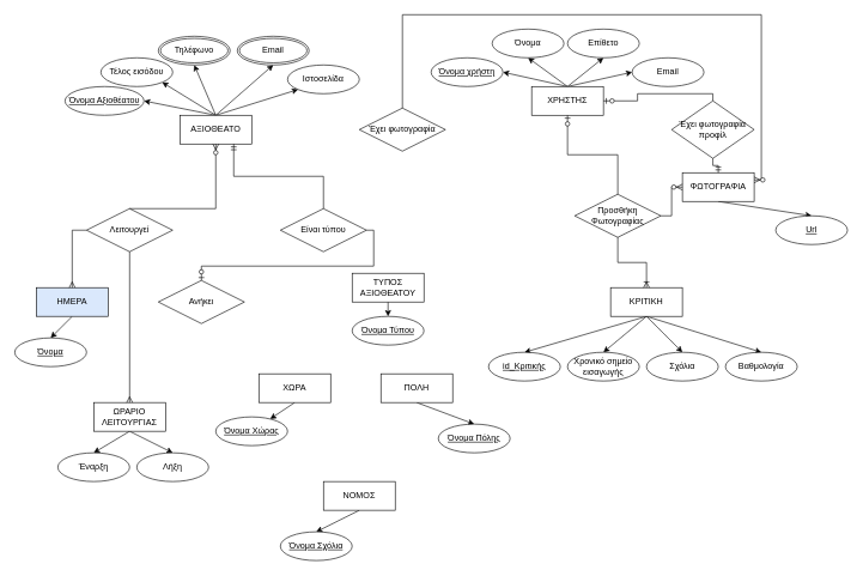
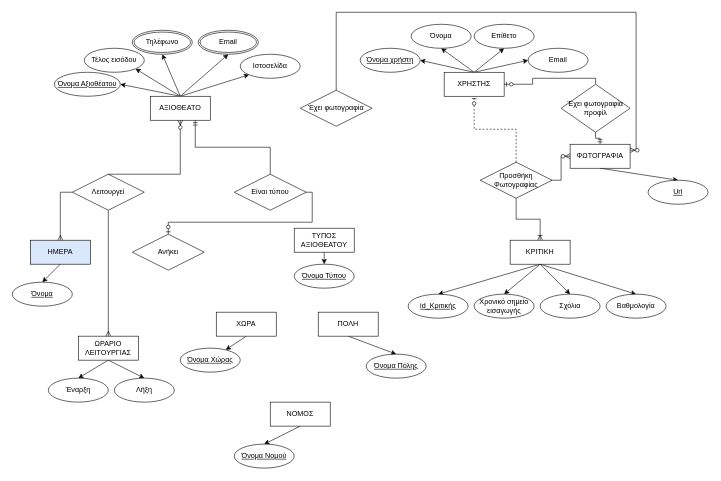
  <mxCell id="0" />
  <mxCell id="1" parent="0" />
  <mxCell id="2" style="rounded=0;orthogonalLoop=1;jettySize=auto;html=1;exitX=0.5;exitY=1;exitDx=0;exitDy=0;entryX=0.5;entryY=0;entryDx=0;entryDy=0;" edge="1" parent="1" source="3" target="33"><mxGeometry relative="1" as="geometry" /></mxCell>
  <mxCell id="3" value="ΗΜΕΡΑ" style="whiteSpace=wrap;html=1;align=center;fillColor=#dae8fc;" vertex="1" parent="1"><mxGeometry x="50" y="400" width="100" height="40" as="geometry" /></mxCell>
  <mxCell id="4" style="rounded=0;orthogonalLoop=1;jettySize=auto;html=1;exitX=0.5;exitY=1;exitDx=0;exitDy=0;entryX=0.5;entryY=0;entryDx=0;entryDy=0;" edge="1" parent="1" source="6" target="34"><mxGeometry relative="1" as="geometry" /></mxCell>
  <mxCell id="5" style="rounded=0;orthogonalLoop=1;jettySize=auto;html=1;exitX=0.5;exitY=1;exitDx=0;exitDy=0;entryX=0.5;entryY=0;entryDx=0;entryDy=0;" edge="1" parent="1" source="6" target="35"><mxGeometry relative="1" as="geometry" /></mxCell>
  <mxCell id="6" value="ΩΡΑΡΙΟ ΛΕΙΤΟΥΡΓΙΑΣ" style="whiteSpace=wrap;html=1;align=center;" vertex="1" parent="1"><mxGeometry x="130" y="560" width="100" height="40" as="geometry" /></mxCell>
  <mxCell id="7" value="" style="rounded=0;orthogonalLoop=1;jettySize=auto;html=1;entryX=0.5;entryY=0;entryDx=0;entryDy=0;" edge="1" parent="1" source="8" target="36"><mxGeometry relative="1" as="geometry" /></mxCell>
  <mxCell id="8" value="ΤΥΠΟΣ ΑΞΙΟΘΕΑΤΟΥ" style="whiteSpace=wrap;html=1;align=center;" vertex="1" parent="1"><mxGeometry x="490" y="380" width="100" height="40" as="geometry" /></mxCell>
  <mxCell id="9" style="rounded=0;orthogonalLoop=1;jettySize=auto;html=1;exitX=0.5;exitY=1;exitDx=0;exitDy=0;entryX=0.5;entryY=0;entryDx=0;entryDy=0;" edge="1" parent="1" source="10" target="40"><mxGeometry relative="1" as="geometry" /></mxCell>
  <mxCell id="10" value="ΝΟΜΟΣ" style="whiteSpace=wrap;html=1;align=center;" vertex="1" parent="1"><mxGeometry x="450" y="670" width="100" height="40" as="geometry" /></mxCell>
  <mxCell id="11" style="rounded=0;orthogonalLoop=1;jettySize=auto;html=1;exitX=0.5;exitY=1;exitDx=0;exitDy=0;" edge="1" parent="1" source="12" target="39"><mxGeometry relative="1" as="geometry" /></mxCell>
  <mxCell id="12" value="ΧΩΡΑ" style="whiteSpace=wrap;html=1;align=center;" vertex="1" parent="1"><mxGeometry x="360" y="520" width="100" height="40" as="geometry" /></mxCell>
  <mxCell id="13" style="rounded=0;orthogonalLoop=1;jettySize=auto;html=1;exitX=0.5;exitY=1;exitDx=0;exitDy=0;entryX=0.5;entryY=0;entryDx=0;entryDy=0;" edge="1" parent="1" source="14" target="38"><mxGeometry relative="1" as="geometry" /></mxCell>
  <mxCell id="14" value="ΠΟΛΗ" style="whiteSpace=wrap;html=1;align=center;" vertex="1" parent="1"><mxGeometry x="530" y="520" width="100" height="40" as="geometry" /></mxCell>
  <mxCell id="15" style="rounded=0;orthogonalLoop=1;jettySize=auto;html=1;exitX=0.5;exitY=1;exitDx=0;exitDy=0;entryX=0.5;entryY=0;entryDx=0;entryDy=0;" edge="1" parent="1" source="19" target="37"><mxGeometry relative="1" as="geometry" /></mxCell>
  <mxCell id="16" style="rounded=0;orthogonalLoop=1;jettySize=auto;html=1;exitX=0.5;exitY=1;exitDx=0;exitDy=0;entryX=0.5;entryY=0;entryDx=0;entryDy=0;" edge="1" parent="1" source="19" target="41"><mxGeometry relative="1" as="geometry"><mxPoint x="845" y="490" as="targetPoint" /></mxGeometry></mxCell>
  <mxCell id="17" style="rounded=0;orthogonalLoop=1;jettySize=auto;html=1;exitX=0.5;exitY=1;exitDx=0;exitDy=0;entryX=0.5;entryY=0;entryDx=0;entryDy=0;" edge="1" parent="1" source="19" target="42"><mxGeometry relative="1" as="geometry" /></mxCell>
  <mxCell id="18" style="rounded=0;orthogonalLoop=1;jettySize=auto;html=1;exitX=0.5;exitY=1;exitDx=0;exitDy=0;entryX=0.5;entryY=0;entryDx=0;entryDy=0;" edge="1" parent="1" source="19" target="43"><mxGeometry relative="1" as="geometry" /></mxCell>
  <mxCell id="19" value="ΚΡΙΤΙΚΗ" style="whiteSpace=wrap;html=1;align=center;" vertex="1" parent="1"><mxGeometry x="850" y="400" width="100" height="40" as="geometry" /></mxCell>
  <mxCell id="20" style="rounded=0;orthogonalLoop=1;jettySize=auto;html=1;exitX=0.5;exitY=0;exitDx=0;exitDy=0;entryX=1;entryY=0.5;entryDx=0;entryDy=0;" edge="1" parent="1" source="24" target="44"><mxGeometry relative="1" as="geometry" /></mxCell>
  <mxCell id="21" style="rounded=0;orthogonalLoop=1;jettySize=auto;html=1;exitX=0.5;exitY=0;exitDx=0;exitDy=0;entryX=0.5;entryY=1;entryDx=0;entryDy=0;" edge="1" parent="1" source="24" target="46"><mxGeometry relative="1" as="geometry" /></mxCell>
  <mxCell id="22" style="rounded=0;orthogonalLoop=1;jettySize=auto;html=1;exitX=0.5;exitY=0;exitDx=0;exitDy=0;entryX=0.5;entryY=1;entryDx=0;entryDy=0;" edge="1" parent="1" source="24" target="45"><mxGeometry relative="1" as="geometry" /></mxCell>
  <mxCell id="23" style="rounded=0;orthogonalLoop=1;jettySize=auto;html=1;exitX=0.5;exitY=0;exitDx=0;exitDy=0;entryX=0;entryY=0.5;entryDx=0;entryDy=0;" edge="1" parent="1" source="24" target="47"><mxGeometry relative="1" as="geometry" /></mxCell>
  <mxCell id="24" value="ΧΡΗΣΤΗΣ" style="whiteSpace=wrap;html=1;align=center;" vertex="1" parent="1"><mxGeometry x="740" y="120" width="100" height="40" as="geometry" /></mxCell>
  <mxCell id="25" style="rounded=0;orthogonalLoop=1;jettySize=auto;html=1;exitX=0.5;exitY=1;exitDx=0;exitDy=0;entryX=0.5;entryY=0;entryDx=0;entryDy=0;" edge="1" parent="1" source="26" target="48"><mxGeometry relative="1" as="geometry" /></mxCell>
  <mxCell id="26" value="ΦΩΤΟΓΡΑΦΙΑ" style="whiteSpace=wrap;html=1;align=center;" vertex="1" parent="1"><mxGeometry x="950" y="240" width="100" height="40" as="geometry" /></mxCell>
  <mxCell id="27" style="rounded=0;orthogonalLoop=1;jettySize=auto;html=1;exitX=0.5;exitY=0;exitDx=0;exitDy=0;entryX=1;entryY=0.5;entryDx=0;entryDy=0;" edge="1" parent="1" source="32" target="50"><mxGeometry relative="1" as="geometry" /></mxCell>
  <mxCell id="28" style="rounded=0;orthogonalLoop=1;jettySize=auto;html=1;exitX=0.5;exitY=0;exitDx=0;exitDy=0;entryX=1;entryY=1;entryDx=0;entryDy=0;" edge="1" parent="1" source="32" target="51"><mxGeometry relative="1" as="geometry" /></mxCell>
  <mxCell id="29" style="rounded=0;orthogonalLoop=1;jettySize=auto;html=1;exitX=0.5;exitY=0;exitDx=0;exitDy=0;entryX=0.5;entryY=1;entryDx=0;entryDy=0;" edge="1" parent="1" source="32" target="52"><mxGeometry relative="1" as="geometry" /></mxCell>
  <mxCell id="30" style="rounded=0;orthogonalLoop=1;jettySize=auto;html=1;exitX=0.5;exitY=0;exitDx=0;exitDy=0;entryX=0.5;entryY=1;entryDx=0;entryDy=0;" edge="1" parent="1" source="32" target="53"><mxGeometry relative="1" as="geometry" /></mxCell>
  <mxCell id="31" style="rounded=0;orthogonalLoop=1;jettySize=auto;html=1;exitX=0.5;exitY=0;exitDx=0;exitDy=0;entryX=0;entryY=1;entryDx=0;entryDy=0;" edge="1" parent="1" source="32" target="54"><mxGeometry relative="1" as="geometry" /></mxCell>
  <mxCell id="32" value="ΑΞΙΟΘΕΑΤΟ" style="whiteSpace=wrap;html=1;align=center;" vertex="1" parent="1"><mxGeometry x="250" width="100" height="40" as="geometry" y="160" /></mxCell>
  <mxCell id="33" value="Όνομα" style="ellipse;whiteSpace=wrap;html=1;align=center;fontStyle=4;" vertex="1" parent="1"><mxGeometry x="20" y="470" width="100" height="40" as="geometry" /></mxCell>
  <mxCell id="34" value="Έναρξη" style="ellipse;whiteSpace=wrap;html=1;align=center;" vertex="1" parent="1"><mxGeometry x="80" y="630" width="100" height="40" as="geometry" /></mxCell>
  <mxCell id="35" value="Λήξη" style="ellipse;whiteSpace=wrap;html=1;align=center;" vertex="1" parent="1"><mxGeometry x="190" y="630" width="100" height="40" as="geometry" /></mxCell>
  <mxCell id="36" value="Όνομα Τύπου" style="ellipse;whiteSpace=wrap;html=1;align=center;fontStyle=4;" vertex="1" parent="1"><mxGeometry x="490" y="440" width="100" height="40" as="geometry" /></mxCell>
  <mxCell id="37" value="id_Κριτικής" style="ellipse;whiteSpace=wrap;html=1;align=center;fontStyle=4;" vertex="1" parent="1"><mxGeometry x="680" y="490" width="100" height="40" as="geometry" /></mxCell>
  <mxCell id="38" value="Όνομα Πόλης" style="ellipse;whiteSpace=wrap;html=1;align=center;fontStyle=4;" vertex="1" parent="1"><mxGeometry x="610" y="590" width="100" height="40" as="geometry" /></mxCell>
  <mxCell id="39" value="Όνομα Χώρας" style="ellipse;whiteSpace=wrap;html=1;align=center;fontStyle=4;" vertex="1" parent="1"><mxGeometry x="300" y="580" width="100" height="40" as="geometry" /></mxCell>
- <mxCell id="40" value="Όνομα Σχόλια" style="ellipse;whiteSpace=wrap;html=1;align=center;fontStyle=4;" vertex="1" parent="1"><mxGeometry x="390" y="740" width="100" height="40" as="geometry" /></mxCell>
+ <mxCell id="40" value="Όνομα Νομού" style="ellipse;whiteSpace=wrap;html=1;align=center;fontStyle=4;" vertex="1" parent="1"><mxGeometry x="390" y="740" width="100" height="40" as="geometry" /></mxCell>
  <mxCell id="41" value="Χρονικό σημείο εισαγωγής" style="ellipse;whiteSpace=wrap;html=1;align=center;" vertex="1" parent="1"><mxGeometry x="790" y="490" width="100" height="40" as="geometry" /></mxCell>
  <mxCell id="42" value="Σχόλια" style="ellipse;whiteSpace=wrap;html=1;align=center;" vertex="1" parent="1"><mxGeometry x="900" y="490" width="100" height="40" as="geometry" /></mxCell>
  <mxCell id="43" value="Βαθμολογία" style="ellipse;whiteSpace=wrap;html=1;align=center;" vertex="1" parent="1"><mxGeometry x="1010" y="490" width="100" height="40" as="geometry" /></mxCell>
  <mxCell id="44" value="Όνομα χρήστη" style="ellipse;whiteSpace=wrap;html=1;align=center;fontStyle=4;" vertex="1" parent="1"><mxGeometry x="600" y="80" width="100" height="40" as="geometry" /></mxCell>
  <mxCell id="45" value="Επίθετο" style="ellipse;whiteSpace=wrap;html=1;align=center;" vertex="1" parent="1"><mxGeometry x="790" y="40" width="100" height="40" as="geometry" /></mxCell>
  <mxCell id="46" value="Όνομα" style="ellipse;whiteSpace=wrap;html=1;align=center;" vertex="1" parent="1"><mxGeometry x="685" y="40" width="100" height="40" as="geometry" /></mxCell>
  <mxCell id="47" value="Email" style="ellipse;whiteSpace=wrap;html=1;align=center;" vertex="1" parent="1"><mxGeometry x="880" y="80" width="100" height="40" as="geometry" /></mxCell>
  <mxCell id="48" value="Url" style="ellipse;whiteSpace=wrap;html=1;align=center;fontStyle=4;" vertex="1" parent="1"><mxGeometry x="1080" y="300" width="100" height="40" as="geometry" /></mxCell>
  <mxCell id="49" value="Έχει φωτογραφία προφίλ" style="shape=rhombus;perimeter=rhombusPerimeter;whiteSpace=wrap;html=1;align=center;" vertex="1" parent="1"><mxGeometry x="935" y="140" width="115" height="80" as="geometry" /></mxCell>
  <mxCell id="50" value="Όνομα Αξιοθέατου" style="ellipse;whiteSpace=wrap;html=1;align=center;fontStyle=4;" vertex="1" parent="1"><mxGeometry x="90" y="120" width="110" height="40" as="geometry" /></mxCell>
  <mxCell id="51" value="Τέλος εισόδου" style="ellipse;whiteSpace=wrap;html=1;align=center;" vertex="1" parent="1"><mxGeometry x="140" y="80" width="100" height="40" as="geometry" /></mxCell>
  <mxCell id="52" value="Τηλέφωνο" style="ellipse;shape=doubleEllipse;margin=3;whiteSpace=wrap;html=1;align=center;" vertex="1" parent="1"><mxGeometry x="220" y="50" width="100" height="40" as="geometry" /></mxCell>
  <mxCell id="53" value="Email" style="ellipse;shape=doubleEllipse;margin=3;whiteSpace=wrap;html=1;align=center;" vertex="1" parent="1"><mxGeometry x="330" y="50" width="100" height="40" as="geometry" /></mxCell>
  <mxCell id="54" value="Ιστοσελίδα" style="ellipse;whiteSpace=wrap;html=1;align=center;" vertex="1" parent="1"><mxGeometry x="400" y="90" width="100" height="40" as="geometry" /></mxCell>
  <mxCell id="55" value="Λειτουργεί" style="shape=rhombus;perimeter=rhombusPerimeter;whiteSpace=wrap;html=1;align=center;" vertex="1" parent="1"><mxGeometry x="120" y="290" width="120" height="60" as="geometry" /></mxCell>
  <mxCell id="56" value="Είναι τύπου" style="shape=rhombus;perimeter=rhombusPerimeter;whiteSpace=wrap;html=1;align=center;" vertex="1" parent="1"><mxGeometry x="390" y="290" width="120" height="60" as="geometry" /></mxCell>
  <mxCell id="57" value="Προσθήκη Φωτογραφίας" style="shape=rhombus;perimeter=rhombusPerimeter;whiteSpace=wrap;html=1;align=center;" vertex="1" parent="1"><mxGeometry x="800" y="270" width="120" height="60" as="geometry" /></mxCell>
  <mxCell id="58" value="Έχει φωτογραφία" style="shape=rhombus;perimeter=rhombusPerimeter;whiteSpace=wrap;html=1;align=center;" vertex="1" parent="1"><mxGeometry x="500" y="150" width="120" height="60" as="geometry" /></mxCell>
  <mxCell id="59" value="Ανήκει" style="shape=rhombus;perimeter=rhombusPerimeter;whiteSpace=wrap;html=1;align=center;" vertex="1" parent="1"><mxGeometry x="220" y="390" width="120" height="60" as="geometry" /></mxCell>
  <mxCell id="60" value="" style="fontSize=12;html=1;endArrow=ERzeroToMany;endFill=1;rounded=0;entryX=0.5;entryY=1;entryDx=0;entryDy=0;exitX=0.5;exitY=0;exitDx=0;exitDy=0;" edge="1" parent="1" source="55" target="32"><mxGeometry width="100" height="100" relative="1" as="geometry"><mxPoint x="240" y="360" as="sourcePoint" /><mxPoint x="340" y="260" as="targetPoint" /><Array as="points"><mxPoint x="300" y="290" /></Array></mxGeometry></mxCell>
  <mxCell id="61" value="" style="fontSize=12;html=1;endArrow=ERmany;rounded=0;entryX=0.5;entryY=0;entryDx=0;entryDy=0;exitX=0;exitY=0.5;exitDx=0;exitDy=0;edgeStyle=orthogonalEdgeStyle;" edge="1" parent="1" source="55" target="3"><mxGeometry width="100" height="100" relative="1" as="geometry"><mxPoint x="660" y="460" as="sourcePoint" /><mxPoint x="760" y="360" as="targetPoint" /></mxGeometry></mxCell>
  <mxCell id="62" value="" style="fontSize=12;html=1;endArrow=ERmany;rounded=0;entryX=0.5;entryY=0;entryDx=0;entryDy=0;exitX=0.5;exitY=1;exitDx=0;exitDy=0;" edge="1" parent="1" source="55" target="6"><mxGeometry width="100" height="100" relative="1" as="geometry"><mxPoint x="130" y="330" as="sourcePoint" /><mxPoint x="110" y="410" as="targetPoint" /></mxGeometry></mxCell>
  <mxCell id="63" value="" style="edgeStyle=orthogonalEdgeStyle;fontSize=12;html=1;endArrow=ERzeroToMany;endFill=1;rounded=0;entryX=0;entryY=0.5;entryDx=0;entryDy=0;exitX=1;exitY=0.5;exitDx=0;exitDy=0;" edge="1" parent="1" source="57" target="26"><mxGeometry width="100" height="100" relative="1" as="geometry"><mxPoint x="690" y="310" as="sourcePoint" /><mxPoint x="910" y="410" as="targetPoint" /></mxGeometry></mxCell>
  <mxCell id="64" value="" style="edgeStyle=orthogonalEdgeStyle;fontSize=12;html=1;endArrow=ERoneToMany;rounded=0;entryX=0.5;entryY=0;entryDx=0;entryDy=0;exitX=0.5;exitY=1;exitDx=0;exitDy=0;" edge="1" parent="1" source="57" target="19"><mxGeometry width="100" height="100" relative="1" as="geometry"><mxPoint x="680" y="300" as="sourcePoint" /><mxPoint x="780" y="200" as="targetPoint" /></mxGeometry></mxCell>
- <mxCell id="65" value="" style="edgeStyle=orthogonalEdgeStyle;fontSize=12;html=1;endArrow=ERzeroToOne;endFill=1;rounded=0;entryX=0.5;entryY=1;entryDx=0;entryDy=0;exitX=0.5;exitY=0;exitDx=0;exitDy=0;" edge="1" parent="1" source="57" target="24"><mxGeometry width="100" height="100" relative="1" as="geometry"><mxPoint x="680" y="300" as="sourcePoint" /><mxPoint x="780" y="200" as="targetPoint" /></mxGeometry></mxCell>
+ <mxCell id="65" value="" style="edgeStyle=orthogonalEdgeStyle;fontSize=12;html=1;endArrow=ERzeroToOne;endFill=1;rounded=0;entryX=0.5;entryY=1;entryDx=0;entryDy=0;exitX=0.5;exitY=0;exitDx=0;exitDy=0;dashed=1;" edge="1" parent="1" source="57" target="24"><mxGeometry width="100" height="100" relative="1" as="geometry"><mxPoint x="680" y="300" as="sourcePoint" /><mxPoint x="780" y="200" as="targetPoint" /></mxGeometry></mxCell>
  <mxCell id="66" value="" style="edgeStyle=orthogonalEdgeStyle;fontSize=12;html=1;endArrow=ERzeroToOne;endFill=1;rounded=0;entryX=1;entryY=0.5;entryDx=0;entryDy=0;exitX=0.5;exitY=0;exitDx=0;exitDy=0;" edge="1" parent="1" source="49" target="24"><mxGeometry width="100" height="100" relative="1" as="geometry"><mxPoint x="870" y="280" as="sourcePoint" /><mxPoint x="800" y="170" as="targetPoint" /></mxGeometry></mxCell>
  <mxCell id="67" value="" style="edgeStyle=orthogonalEdgeStyle;fontSize=12;html=1;endArrow=ERmandOne;rounded=0;entryX=0.5;entryY=0;entryDx=0;entryDy=0;exitX=0.5;exitY=1;exitDx=0;exitDy=0;" edge="1" parent="1" source="49" target="26"><mxGeometry width="100" height="100" relative="1" as="geometry"><mxPoint x="680" y="300" as="sourcePoint" /><mxPoint x="780" y="200" as="targetPoint" /></mxGeometry></mxCell>
  <mxCell id="68" value="" style="edgeStyle=orthogonalEdgeStyle;fontSize=12;html=1;endArrow=ERzeroToMany;endFill=1;rounded=0;entryX=1;entryY=0.25;entryDx=0;entryDy=0;exitX=0.5;exitY=0;exitDx=0;exitDy=0;" edge="1" parent="1" source="58" target="26"><mxGeometry width="100" height="100" relative="1" as="geometry"><mxPoint x="680" y="300" as="sourcePoint" /><mxPoint x="780" y="200" as="targetPoint" /><Array as="points"><mxPoint x="560" y="20" /><mxPoint x="1060" y="20" /><mxPoint x="1060" y="250" /></Array></mxGeometry></mxCell>
  <mxCell id="69" value="" style="edgeStyle=orthogonalEdgeStyle;fontSize=12;html=1;endArrow=ERmandOne;rounded=0;entryX=0.75;entryY=1;entryDx=0;entryDy=0;exitX=0.5;exitY=0;exitDx=0;exitDy=0;" edge="1" parent="1" source="56" target="32"><mxGeometry width="100" height="100" relative="1" as="geometry"><mxPoint x="680" y="300" as="sourcePoint" /><mxPoint x="780" y="200" as="targetPoint" /></mxGeometry></mxCell>
  <mxCell id="70" value="" style="edgeStyle=orthogonalEdgeStyle;fontSize=12;html=1;endArrow=ERzeroToOne;endFill=1;rounded=0;exitX=1;exitY=0.5;exitDx=0;exitDy=0;" edge="1" parent="1" source="56" target="59"><mxGeometry width="100" height="100" relative="1" as="geometry"><mxPoint x="680" y="300" as="sourcePoint" /><mxPoint x="780" y="200" as="targetPoint" /></mxGeometry></mxCell>
